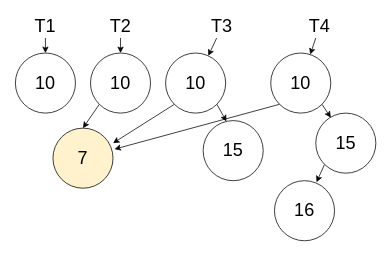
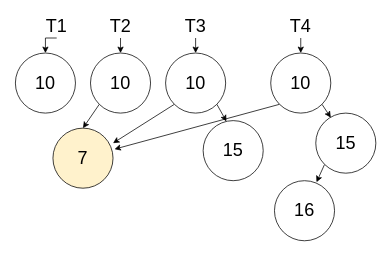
  <mxCell id="0" />
  <mxCell id="1" parent="0" />
  <mxCell id="2" value="&lt;font style=&quot;font-size: 24px&quot;&gt;10&lt;/font&gt;" style="ellipse;whiteSpace=wrap;html=1;aspect=fixed;" vertex="1" parent="1"><mxGeometry x="20" y="70" width="80" height="80" as="geometry" /></mxCell>
  <mxCell id="3" style="edgeStyle=orthogonalEdgeStyle;rounded=0;orthogonalLoop=1;jettySize=auto;html=1;exitX=0.5;exitY=1;exitDx=0;exitDy=0;entryX=0.5;entryY=0;entryDx=0;entryDy=0;fontSize=24;" edge="1" parent="1" source="4" target="2"><mxGeometry relative="1" as="geometry" /></mxCell>
- <mxCell id="4" value="T1" style="text;html=1;strokeColor=none;fillColor=none;align=center;verticalAlign=middle;whiteSpace=wrap;rounded=0;fontSize=24;" vertex="1" parent="1"><mxGeometry x="30" y="20" width="60" height="30" as="geometry" /></mxCell>
+ <mxCell id="4" value="T1" style="text;html=1;strokeColor=none;fillColor=none;align=center;verticalAlign=middle;whiteSpace=wrap;rounded=0;fontSize=24;" vertex="1" parent="1"><mxGeometry x="45" y="20" width="60" height="30" as="geometry" /></mxCell>
  <mxCell id="5" style="edgeStyle=none;rounded=0;orthogonalLoop=1;jettySize=auto;html=1;exitX=0;exitY=1;exitDx=0;exitDy=0;entryX=0.5;entryY=0;entryDx=0;entryDy=0;fontSize=24;" edge="1" parent="1" source="6" target="9"><mxGeometry relative="1" as="geometry" /></mxCell>
  <mxCell id="6" value="&lt;font style=&quot;font-size: 24px&quot;&gt;10&lt;/font&gt;" style="ellipse;whiteSpace=wrap;html=1;aspect=fixed;" vertex="1" parent="1"><mxGeometry x="120" y="70" width="80" height="80" as="geometry" /></mxCell>
  <mxCell id="7" style="edgeStyle=orthogonalEdgeStyle;rounded=0;orthogonalLoop=1;jettySize=auto;html=1;exitX=0.5;exitY=1;exitDx=0;exitDy=0;entryX=0.5;entryY=0;entryDx=0;entryDy=0;fontSize=24;" edge="1" parent="1" source="8" target="6"><mxGeometry relative="1" as="geometry" /></mxCell>
  <mxCell id="8" value="T2" style="text;html=1;strokeColor=none;fillColor=none;align=center;verticalAlign=middle;whiteSpace=wrap;rounded=0;fontSize=24;" vertex="1" parent="1"><mxGeometry x="130" y="20" width="60" height="30" as="geometry" /></mxCell>
  <mxCell id="9" value="&lt;font style=&quot;font-size: 24px&quot;&gt;7&lt;/font&gt;" style="ellipse;whiteSpace=wrap;html=1;aspect=fixed;fillColor=#fff2cc;" vertex="1" parent="1"><mxGeometry x="70" y="170" width="80" height="80" as="geometry" /></mxCell>
  <mxCell id="10" style="edgeStyle=none;rounded=0;orthogonalLoop=1;jettySize=auto;html=1;exitX=0;exitY=1;exitDx=0;exitDy=0;entryX=1;entryY=0.25;entryDx=0;entryDy=0;entryPerimeter=0;fontSize=24;" edge="1" parent="1" source="12" target="9"><mxGeometry relative="1" as="geometry" /></mxCell>
  <mxCell id="11" style="edgeStyle=none;rounded=0;orthogonalLoop=1;jettySize=auto;html=1;exitX=1;exitY=1;exitDx=0;exitDy=0;entryX=0.388;entryY=0.013;entryDx=0;entryDy=0;entryPerimeter=0;fontSize=24;" edge="1" parent="1" source="12" target="15"><mxGeometry relative="1" as="geometry" /></mxCell>
  <mxCell id="12" value="&lt;font style=&quot;font-size: 24px&quot;&gt;10&lt;/font&gt;" style="ellipse;whiteSpace=wrap;html=1;aspect=fixed;" vertex="1" parent="1"><mxGeometry x="220" y="70" width="80" height="80" as="geometry" /></mxCell>
  <mxCell id="13" value="" style="edgeStyle=none;rounded=0;orthogonalLoop=1;jettySize=auto;html=1;fontSize=24;" edge="1" parent="1" source="14" target="12"><mxGeometry relative="1" as="geometry" /></mxCell>
- <mxCell id="14" value="T3" style="text;html=1;strokeColor=none;fillColor=none;align=center;verticalAlign=middle;whiteSpace=wrap;rounded=0;fontSize=24;" vertex="1" parent="1"><mxGeometry x="265" y="20" width="60" height="30" as="geometry" /></mxCell>
+ <mxCell id="14" value="T3" style="text;html=1;strokeColor=none;fillColor=none;align=center;verticalAlign=middle;whiteSpace=wrap;rounded=0;fontSize=24;" vertex="1" parent="1"><mxGeometry x="230" y="20" width="60" height="30" as="geometry" /></mxCell>
  <mxCell id="15" value="&lt;font style=&quot;font-size: 24px&quot;&gt;15&lt;/font&gt;" style="ellipse;whiteSpace=wrap;html=1;aspect=fixed;" vertex="1" parent="1"><mxGeometry x="270" y="160" width="80" height="80" as="geometry" /></mxCell>
  <mxCell id="16" style="edgeStyle=none;rounded=0;orthogonalLoop=1;jettySize=auto;html=1;exitX=0;exitY=1;exitDx=0;exitDy=0;entryX=1.025;entryY=0.35;entryDx=0;entryDy=0;entryPerimeter=0;fontSize=24;" edge="1" parent="1" source="18" target="9"><mxGeometry relative="1" as="geometry" /></mxCell>
  <mxCell id="17" style="edgeStyle=none;rounded=0;orthogonalLoop=1;jettySize=auto;html=1;exitX=1;exitY=1;exitDx=0;exitDy=0;entryX=0.25;entryY=0.075;entryDx=0;entryDy=0;entryPerimeter=0;fontSize=24;" edge="1" parent="1" source="18" target="22"><mxGeometry relative="1" as="geometry" /></mxCell>
  <mxCell id="18" value="&lt;font style=&quot;font-size: 24px&quot;&gt;10&lt;/font&gt;" style="ellipse;whiteSpace=wrap;html=1;aspect=fixed;" vertex="1" parent="1"><mxGeometry x="360" y="70" width="80" height="80" as="geometry" /></mxCell>
  <mxCell id="19" value="" style="edgeStyle=none;rounded=0;orthogonalLoop=1;jettySize=auto;html=1;fontSize=24;" edge="1" parent="1" source="20" target="18"><mxGeometry relative="1" as="geometry" /></mxCell>
- <mxCell id="20" value="T4" style="text;html=1;strokeColor=none;fillColor=none;align=center;verticalAlign=middle;whiteSpace=wrap;rounded=0;fontSize=24;" vertex="1" parent="1"><mxGeometry x="395" y="20" width="60" height="30" as="geometry" /></mxCell>
+ <mxCell id="20" value="T4" style="text;html=1;strokeColor=none;fillColor=none;align=center;verticalAlign=middle;whiteSpace=wrap;rounded=0;fontSize=24;" vertex="1" parent="1"><mxGeometry x="370" y="20" width="60" height="30" as="geometry" /></mxCell>
  <mxCell id="21" style="edgeStyle=none;rounded=0;orthogonalLoop=1;jettySize=auto;html=1;exitX=0;exitY=1;exitDx=0;exitDy=0;entryX=0.7;entryY=0.025;entryDx=0;entryDy=0;entryPerimeter=0;fontSize=24;" edge="1" parent="1" source="22" target="23"><mxGeometry relative="1" as="geometry" /></mxCell>
  <mxCell id="22" value="&lt;font style=&quot;font-size: 24px&quot;&gt;15&lt;/font&gt;" style="ellipse;whiteSpace=wrap;html=1;aspect=fixed;" vertex="1" parent="1"><mxGeometry x="420" y="150" width="80" height="80" as="geometry" /></mxCell>
  <mxCell id="23" value="&lt;font style=&quot;font-size: 24px&quot;&gt;16&lt;/font&gt;" style="ellipse;whiteSpace=wrap;html=1;aspect=fixed;" vertex="1" parent="1"><mxGeometry x="365" y="240" width="80" height="80" as="geometry" /></mxCell>
